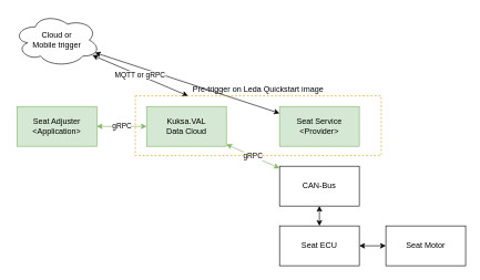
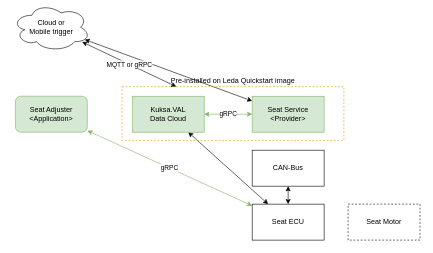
  <mxCell id="0" />
  <mxCell id="1" parent="0" />
- <mxCell id="2" value="gRPC" style="edgeStyle=none;html=1;fillColor=#d5e8d4;strokeColor=#82b366;startArrow=classic;startFill=1;" parent="1" source="3" target="11" edge="1"><mxGeometry relative="1" as="geometry" /></mxCell>
- <mxCell id="3" value="Seat Adjuster&lt;br&gt;&amp;lt;Application&amp;gt;" style="rounded=0;whiteSpace=wrap;html=1;fillColor=#d5e8d4;strokeColor=#82b366;" parent="1" vertex="1"><mxGeometry x="25" y="160" width="120" height="60" as="geometry" /></mxCell>
+ <mxCell id="2" value="gRPC" style="edgeStyle=none;html=1;fillColor=#d5e8d4;strokeColor=#82b366;startArrow=classic;startFill=1;" parent="1" source="3" target="9" edge="1"><mxGeometry relative="1" as="geometry" /></mxCell>
+ <mxCell id="3" value="Seat Adjuster&lt;br&gt;&amp;lt;Application&amp;gt;" style="whiteSpace=wrap;html=1;fillColor=#d5e8d4;strokeColor=#82b366;rounded=1;" parent="1" vertex="1"><mxGeometry x="25" y="160" width="120" height="60" as="geometry" /></mxCell>
  <mxCell id="4" style="edgeStyle=none;html=1;startArrow=classic;startFill=1;" parent="1" source="5" target="13" edge="1"><mxGeometry relative="1" as="geometry" /></mxCell>
  <mxCell id="5" value="Seat Service&lt;br&gt;&amp;lt;Provider&amp;gt;" style="rounded=0;whiteSpace=wrap;html=1;fillColor=#d5e8d4;strokeColor=#82b366;" parent="1" vertex="1"><mxGeometry x="420" y="160" width="120" height="60" as="geometry" /></mxCell>
  <mxCell id="6" style="edgeStyle=none;html=1;startArrow=classic;startFill=1;" parent="1" source="7" target="9" edge="1"><mxGeometry relative="1" as="geometry" /></mxCell>
  <mxCell id="7" value="CAN-Bus" style="rounded=0;whiteSpace=wrap;html=1;" parent="1" vertex="1"><mxGeometry x="420" y="250" width="120" height="60" as="geometry" /></mxCell>
- <mxCell id="8" style="edgeStyle=none;html=1;startArrow=classic;startFill=1;" parent="1" source="9" target="14" edge="1"><mxGeometry relative="1" as="geometry" /></mxCell>
+ <mxCell id="8" style="edgeStyle=none;html=1;startArrow=classic;startFill=1;" parent="1" source="9" target="11" edge="1"><mxGeometry relative="1" as="geometry" /></mxCell>
  <mxCell id="9" value="Seat ECU" style="rounded=0;whiteSpace=wrap;html=1;" parent="1" vertex="1"><mxGeometry x="420" y="340" width="120" height="60" as="geometry" /></mxCell>
- <mxCell id="10" value="gRPC" style="edgeStyle=none;html=1;fillColor=#d5e8d4;strokeColor=#82b366;startArrow=classic;startFill=1;" parent="1" source="11" target="7" edge="1"><mxGeometry relative="1" as="geometry" /></mxCell>
+ <mxCell id="10" value="gRPC" style="edgeStyle=none;html=1;fillColor=#d5e8d4;strokeColor=#82b366;startArrow=classic;startFill=1;" parent="1" source="11" target="5" edge="1"><mxGeometry relative="1" as="geometry" /></mxCell>
  <mxCell id="11" value="Kuksa.VAL&lt;br&gt;Data Cloud" style="rounded=0;whiteSpace=wrap;html=1;fillColor=#d5e8d4;strokeColor=#82b366;" parent="1" vertex="1"><mxGeometry x="220" y="160" width="120" height="60" as="geometry" /></mxCell>
  <mxCell id="12" value="MQTT or gRPC" style="edgeStyle=none;html=1;startArrow=classic;startFill=1;" parent="1" source="13" target="15" edge="1"><mxGeometry relative="1" as="geometry" /></mxCell>
- <mxCell id="13" value="Cloud or&lt;br&gt;Mobile trigger" style="ellipse;shape=cloud;whiteSpace=wrap;html=1;" parent="1" vertex="1"><mxGeometry x="20" y="20" width="130" height="80" as="geometry" /></mxCell>
- <mxCell id="14" value="Seat Motor" style="rounded=0;whiteSpace=wrap;html=1;" parent="1" vertex="1"><mxGeometry x="580" y="340" width="120" height="60" as="geometry" /></mxCell>
- <mxCell id="15" value="Pre-trigger on Leda Quickstart image" style="rounded=0;whiteSpace=wrap;html=1;fillColor=none;strokeColor=#d79b00;dashed=1;labelPosition=center;verticalLabelPosition=top;align=center;verticalAlign=bottom;" parent="1" vertex="1"><mxGeometry x="203" y="144" width="370" height="90" as="geometry" /></mxCell>
+ <mxCell id="13" value="Cloud or&lt;br&gt;Mobile trigger" style="ellipse;shape=cloud;whiteSpace=wrap;html=1;" parent="1" vertex="1"><mxGeometry x="20" y="5" width="130" height="80" as="geometry" /></mxCell>
+ <mxCell id="14" value="Seat Motor" style="rounded=0;whiteSpace=wrap;html=1;dashed=1;" parent="1" vertex="1"><mxGeometry x="580" y="340" width="120" height="60" as="geometry" /></mxCell>
+ <mxCell id="15" value="Pre-installed on Leda Quickstart image" style="rounded=0;whiteSpace=wrap;html=1;fillColor=none;strokeColor=#d79b00;dashed=1;labelPosition=center;verticalLabelPosition=top;align=center;verticalAlign=bottom;" parent="1" vertex="1"><mxGeometry x="203" y="144" width="370" height="90" as="geometry" /></mxCell>
